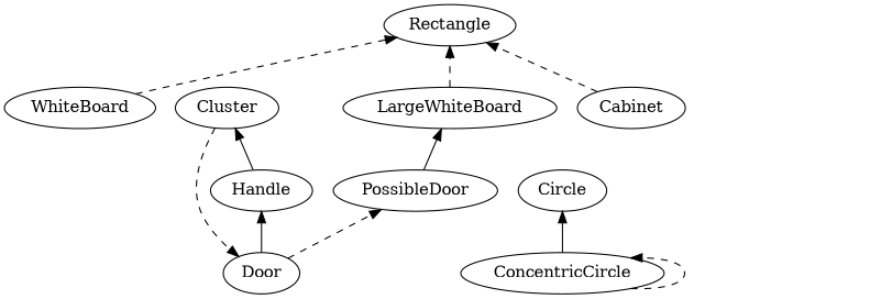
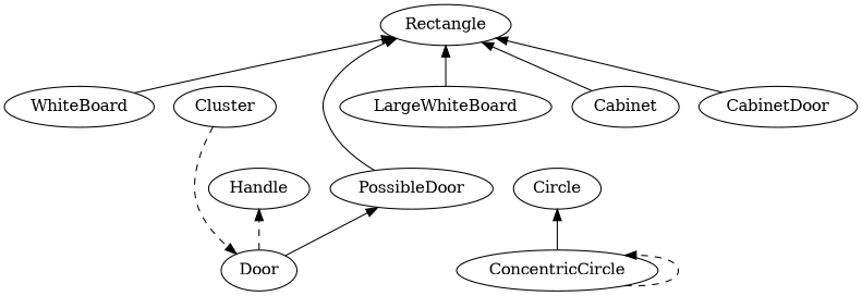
  digraph {
    rankdir=BT
    n1 [label=Rectangle]
    n2 [label=Cluster]
    n3 [label=Door]
    n4 [label=WhiteBoard]
    n5 [label=LargeWhiteBoard]
    n6 [label=Cabinet]
+   n7 [label=CabinetDoor]
    n8 [label=PossibleDoor]
    n9 [label=Handle]
    n10 [label=Circle]
    n11 [label=ConcentricCircle]
    n2 -> n3 [style=dashed]
-   n3 -> n8 [style=dashed]
-   n3 -> n9 [style=solid]
-   n4 -> n1 [style=dashed]
-   n5 -> n1 [style=dashed]
-   n6 -> n1 [style=dashed]
-   n8 -> n5
-   n9 -> n2
+   n3 -> n8
+   n3 -> n9 [style=dashed]
+   n4 -> n1
+   n5 -> n1
+   n6 -> n1
+   n7 -> n1
+   n8 -> n1
    n11 -> n10
    n11 -> n11 [style=dashed]
  }
